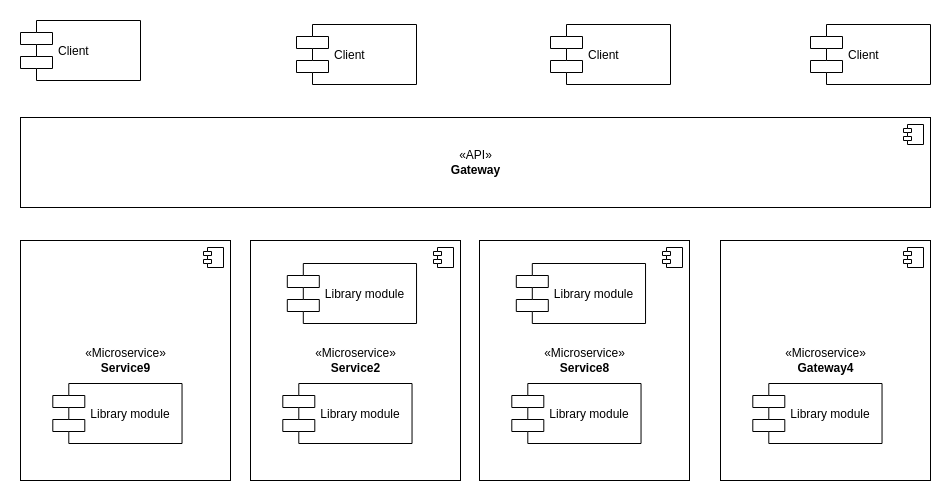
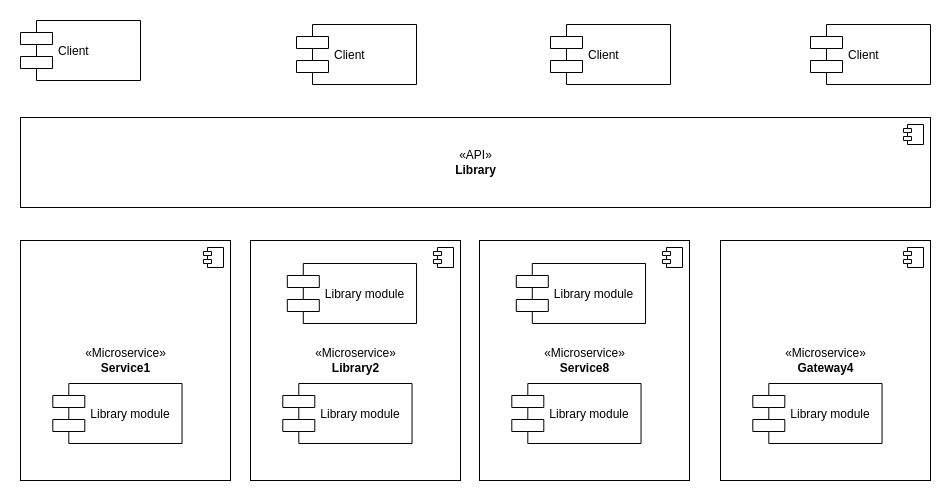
  <mxCell id="0" />
  <mxCell id="1" parent="0" />
  <mxCell id="2" value="Client" style="shape=component;align=left;spacingLeft=36;" vertex="1" parent="1"><mxGeometry x="20" y="20" width="120" height="60" as="geometry" /></mxCell>
  <mxCell id="3" value="Client" style="shape=component;align=left;spacingLeft=36;" vertex="1" parent="1"><mxGeometry x="296" y="24" width="120" height="60" as="geometry" /></mxCell>
  <mxCell id="4" value="Client" style="shape=component;align=left;spacingLeft=36;" vertex="1" parent="1"><mxGeometry x="550" y="24" width="120" height="60" as="geometry" /></mxCell>
- <mxCell id="5" value="«API»&lt;br&gt;&lt;b&gt;Gateway&lt;/b&gt;" style="html=1;" vertex="1" parent="1"><mxGeometry x="20" y="117" width="910" height="90" as="geometry" /></mxCell>
+ <mxCell id="5" value="«API»&lt;br&gt;&lt;b&gt;Library&lt;/b&gt;" style="html=1;" vertex="1" parent="1"><mxGeometry x="20" y="117" width="910" height="90" as="geometry" /></mxCell>
  <mxCell id="6" value="" style="shape=component;jettyWidth=8;jettyHeight=4;" vertex="1" parent="5"><mxGeometry x="1" width="20" height="20" relative="1" as="geometry"><mxPoint x="-27" y="7" as="offset" /></mxGeometry></mxCell>
- <mxCell id="7" value="«Microservice»&lt;br&gt;&lt;b&gt;Service9&lt;/b&gt;" style="html=1;" vertex="1" parent="1"><mxGeometry x="20" y="240" width="210" height="240" as="geometry" /></mxCell>
+ <mxCell id="7" value="«Microservice»&lt;br&gt;&lt;b&gt;Service1&lt;/b&gt;" style="html=1;" vertex="1" parent="1"><mxGeometry x="20" y="240" width="210" height="240" as="geometry" /></mxCell>
  <mxCell id="8" value="" style="shape=component;jettyWidth=8;jettyHeight=4;" vertex="1" parent="7"><mxGeometry x="1" width="20" height="20" relative="1" as="geometry"><mxPoint x="-27" y="7" as="offset" /></mxGeometry></mxCell>
  <mxCell id="9" value="Library module" style="shape=component;align=left;spacingLeft=36;" vertex="1" parent="7"><mxGeometry x="32.308" y="143" width="129.231" height="60" as="geometry" /></mxCell>
- <mxCell id="10" value="«Microservice»&lt;br&gt;&lt;b&gt;Service2&lt;/b&gt;" style="html=1;" vertex="1" parent="1"><mxGeometry x="250" y="240" width="210" height="240" as="geometry" /></mxCell>
+ <mxCell id="10" value="«Microservice»&lt;br&gt;&lt;b&gt;Library2&lt;/b&gt;" style="html=1;" vertex="1" parent="1"><mxGeometry x="250" y="240" width="210" height="240" as="geometry" /></mxCell>
  <mxCell id="11" value="" style="shape=component;jettyWidth=8;jettyHeight=4;" vertex="1" parent="10"><mxGeometry x="1" width="20" height="20" relative="1" as="geometry"><mxPoint x="-27" y="7" as="offset" /></mxGeometry></mxCell>
  <mxCell id="12" value="Library module" style="shape=component;align=left;spacingLeft=36;" vertex="1" parent="10"><mxGeometry x="32.308" y="143" width="129.231" height="60" as="geometry" /></mxCell>
  <mxCell id="13" value="Library module" style="shape=component;align=left;spacingLeft=36;" vertex="1" parent="10"><mxGeometry x="36.808" y="23" width="129.231" height="60" as="geometry" /></mxCell>
  <mxCell id="14" value="«Microservice»&lt;br&gt;&lt;b&gt;Service8&lt;/b&gt;" style="html=1;" vertex="1" parent="1"><mxGeometry x="479" y="240" width="210" height="240" as="geometry" /></mxCell>
  <mxCell id="15" value="" style="shape=component;jettyWidth=8;jettyHeight=4;" vertex="1" parent="14"><mxGeometry x="1" width="20" height="20" relative="1" as="geometry"><mxPoint x="-27" y="7" as="offset" /></mxGeometry></mxCell>
  <mxCell id="16" value="Library module" style="shape=component;align=left;spacingLeft=36;" vertex="1" parent="14"><mxGeometry x="32.308" y="143" width="129.231" height="60" as="geometry" /></mxCell>
  <mxCell id="17" value="Library module" style="shape=component;align=left;spacingLeft=36;" vertex="1" parent="14"><mxGeometry x="36.808" y="23" width="129.231" height="60" as="geometry" /></mxCell>
  <mxCell id="18" value="Client" style="shape=component;align=left;spacingLeft=36;" vertex="1" parent="1"><mxGeometry x="810" y="24" width="120" height="60" as="geometry" /></mxCell>
  <mxCell id="19" value="«Microservice»&lt;br&gt;&lt;b&gt;Gateway4&lt;/b&gt;" style="html=1;" vertex="1" parent="1"><mxGeometry x="720" y="240" width="210" height="240" as="geometry" /></mxCell>
  <mxCell id="20" value="" style="shape=component;jettyWidth=8;jettyHeight=4;" vertex="1" parent="19"><mxGeometry x="1" width="20" height="20" relative="1" as="geometry"><mxPoint x="-27" y="7" as="offset" /></mxGeometry></mxCell>
  <mxCell id="21" value="Library module" style="shape=component;align=left;spacingLeft=36;" vertex="1" parent="19"><mxGeometry x="32.308" y="143" width="129.231" height="60" as="geometry" /></mxCell>
